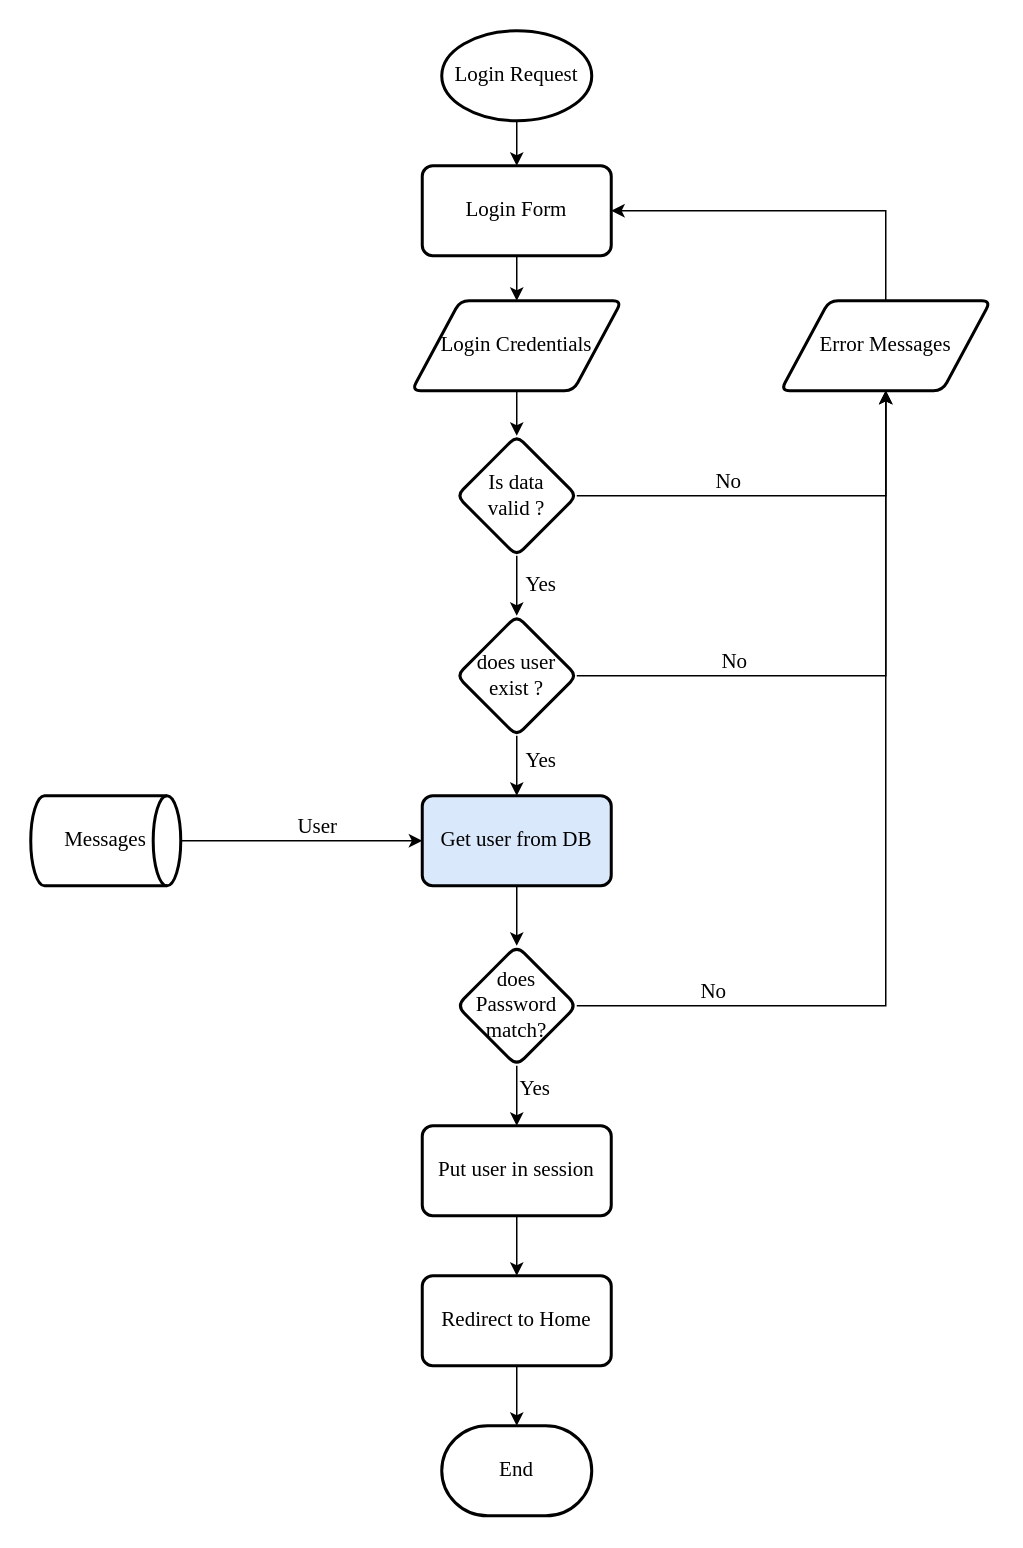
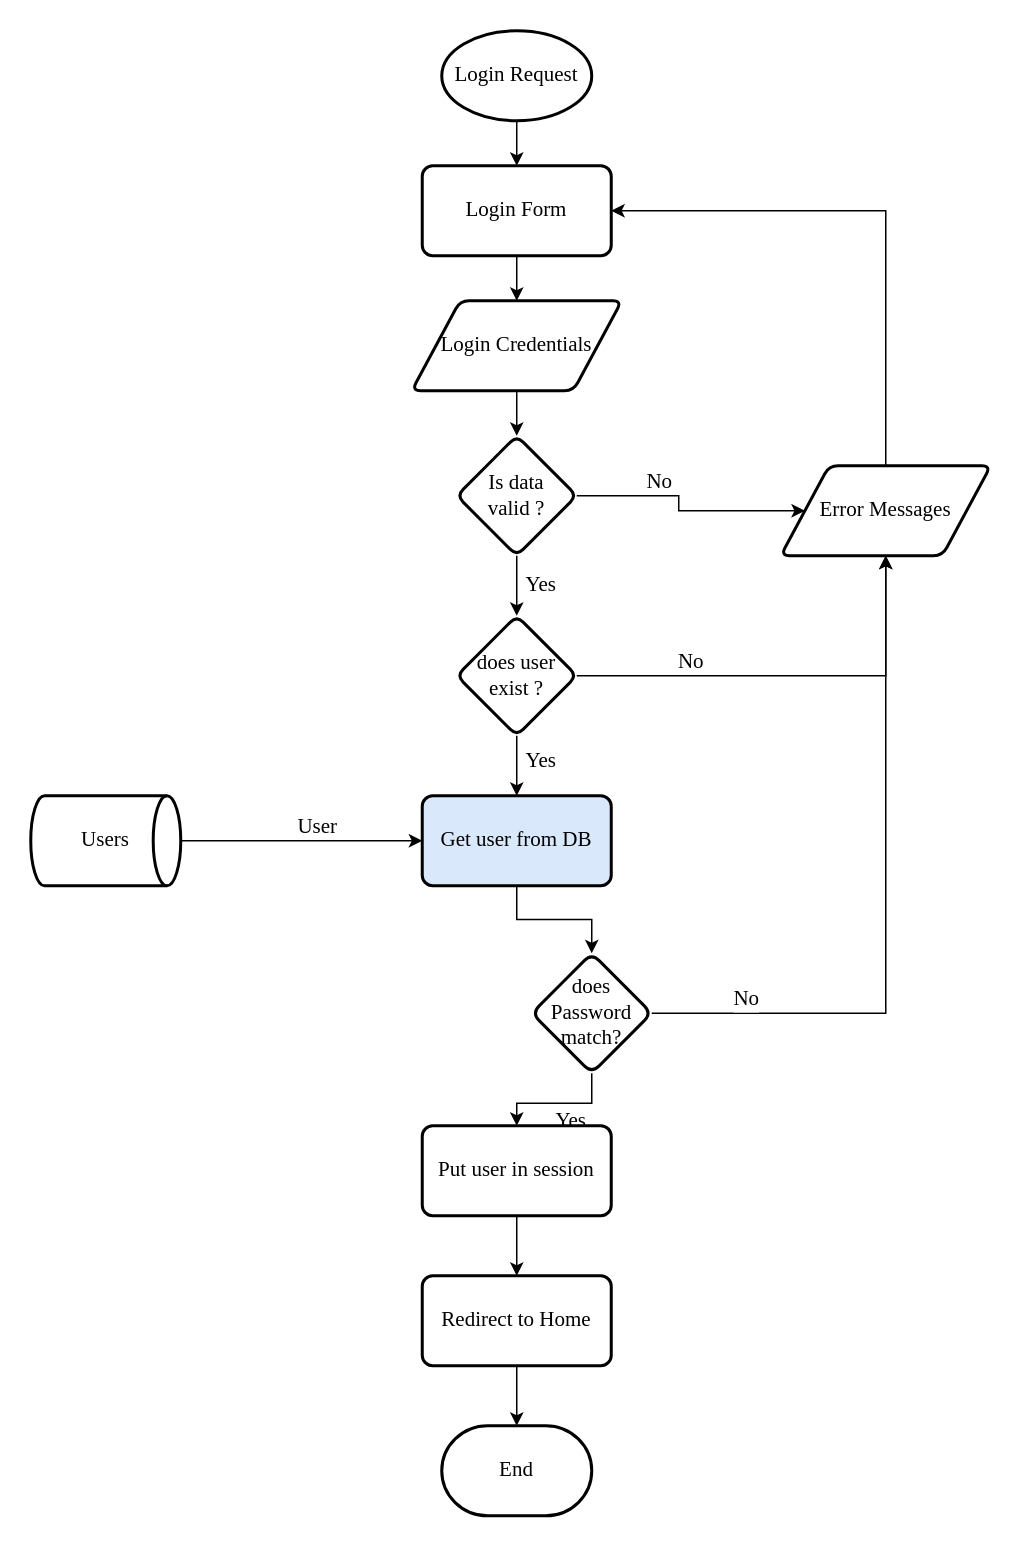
  <mxCell id="0" />
  <mxCell id="1" parent="0" />
  <mxCell id="2" value="" style="edgeStyle=orthogonalEdgeStyle;rounded=0;orthogonalLoop=1;jettySize=auto;html=1;fontFamily=Times New Roman;fontSize=14;" parent="1" source="3" target="11" edge="1"><mxGeometry relative="1" as="geometry"><mxPoint x="344" y="160" as="targetPoint" /></mxGeometry></mxCell>
  <mxCell id="3" value="Login Request" style="strokeWidth=2;html=1;shape=mxgraph.flowchart.start_1;whiteSpace=wrap;fontFamily=Times New Roman;fontSize=14;" parent="1" vertex="1"><mxGeometry x="294" y="20" width="100" height="60" as="geometry" /></mxCell>
  <mxCell id="4" style="edgeStyle=orthogonalEdgeStyle;rounded=0;orthogonalLoop=1;jettySize=auto;html=1;fontFamily=Times New Roman;fontSize=14;" parent="1" source="11" target="6" edge="1"><mxGeometry relative="1" as="geometry"><mxPoint x="344" y="170" as="sourcePoint" /></mxGeometry></mxCell>
  <mxCell id="5" value="" style="edgeStyle=orthogonalEdgeStyle;rounded=0;orthogonalLoop=1;jettySize=auto;html=1;fontFamily=Times New Roman;fontSize=14;" parent="1" source="6" target="10" edge="1"><mxGeometry relative="1" as="geometry" /></mxCell>
  <mxCell id="6" value="Login Credentials" style="shape=parallelogram;html=1;strokeWidth=2;perimeter=parallelogramPerimeter;whiteSpace=wrap;rounded=1;arcSize=12;size=0.23;fontFamily=Times New Roman;fontSize=14;" parent="1" vertex="1"><mxGeometry x="274" y="200" width="140" height="60" as="geometry" /></mxCell>
  <mxCell id="7" style="edgeStyle=orthogonalEdgeStyle;rounded=0;orthogonalLoop=1;jettySize=auto;html=1;fontFamily=Times New Roman;fontSize=14;" parent="1" source="10" target="13" edge="1"><mxGeometry relative="1" as="geometry" /></mxCell>
  <mxCell id="8" value="No" style="edgeLabel;html=1;align=center;verticalAlign=middle;resizable=0;points=[];fontSize=14;fontFamily=Times New Roman;" parent="7" connectable="0" vertex="1"><mxGeometry x="-0.195" y="3" relative="1" as="geometry"><mxPoint x="-11" y="-7" as="offset" /></mxGeometry></mxCell>
  <mxCell id="9" value="Yes" style="edgeStyle=orthogonalEdgeStyle;rounded=0;orthogonalLoop=1;jettySize=auto;html=1;fontFamily=Times New Roman;fontSize=14;" parent="1" source="10" target="17" edge="1"><mxGeometry y="16" relative="1" as="geometry"><mxPoint as="offset" /></mxGeometry></mxCell>
  <mxCell id="10" value="Is data&lt;br&gt;valid ?" style="rhombus;whiteSpace=wrap;html=1;fontSize=14;fontFamily=Times New Roman;strokeWidth=2;rounded=1;arcSize=12;" parent="1" vertex="1"><mxGeometry x="304" y="290" width="80" height="80" as="geometry" /></mxCell>
  <mxCell id="11" value="Login Form" style="rounded=1;whiteSpace=wrap;html=1;absoluteArcSize=1;arcSize=14;strokeWidth=2;fontFamily=Times New Roman;fontSize=14;" parent="1" vertex="1"><mxGeometry x="281" y="110" width="126" height="60" as="geometry" /></mxCell>
  <mxCell id="12" style="edgeStyle=orthogonalEdgeStyle;rounded=0;orthogonalLoop=1;jettySize=auto;html=1;fontFamily=Times New Roman;fontSize=14;" parent="1" source="13" target="11" edge="1"><mxGeometry relative="1" as="geometry"><Array as="points"><mxPoint x="590" y="140" /></Array></mxGeometry></mxCell>
- <mxCell id="13" value="Error Messages" style="shape=parallelogram;html=1;strokeWidth=2;perimeter=parallelogramPerimeter;whiteSpace=wrap;rounded=1;arcSize=12;size=0.23;fontFamily=Times New Roman;fontSize=14;" parent="1" vertex="1"><mxGeometry x="520" y="200" width="140" height="60" as="geometry" /></mxCell>
+ <mxCell id="13" value="Error Messages" style="shape=parallelogram;html=1;strokeWidth=2;perimeter=parallelogramPerimeter;whiteSpace=wrap;rounded=1;arcSize=12;size=0.23;fontFamily=Times New Roman;fontSize=14;" parent="1" vertex="1"><mxGeometry x="520" y="310" width="140" height="60" as="geometry" /></mxCell>
  <mxCell id="14" style="edgeStyle=orthogonalEdgeStyle;rounded=0;orthogonalLoop=1;jettySize=auto;html=1;fontFamily=Times New Roman;fontSize=14;" parent="1" source="17" target="13" edge="1"><mxGeometry relative="1" as="geometry" /></mxCell>
  <mxCell id="15" value="No" style="edgeLabel;html=1;align=center;verticalAlign=middle;resizable=0;points=[];fontSize=14;fontFamily=Times New Roman;" parent="14" connectable="0" vertex="1"><mxGeometry x="-0.474" y="2" relative="1" as="geometry"><mxPoint y="-8" as="offset" /></mxGeometry></mxCell>
  <mxCell id="16" value="Yes" style="edgeStyle=orthogonalEdgeStyle;rounded=0;orthogonalLoop=1;jettySize=auto;html=1;fontFamily=Times New Roman;fontSize=14;" parent="1" source="17" target="19" edge="1"><mxGeometry x="-0.143" y="16" relative="1" as="geometry"><mxPoint as="offset" /></mxGeometry></mxCell>
  <mxCell id="17" value="does user exist ?" style="rhombus;whiteSpace=wrap;html=1;fontSize=14;fontFamily=Times New Roman;strokeWidth=2;rounded=1;arcSize=12;" parent="1" vertex="1"><mxGeometry x="304" y="410" width="80" height="80" as="geometry" /></mxCell>
  <mxCell id="18" value="" style="edgeStyle=orthogonalEdgeStyle;rounded=0;orthogonalLoop=1;jettySize=auto;html=1;fontFamily=Times New Roman;fontSize=14;" parent="1" source="19" target="26" edge="1"><mxGeometry relative="1" as="geometry" /></mxCell>
  <mxCell id="19" value="Get user from DB" style="rounded=1;whiteSpace=wrap;html=1;absoluteArcSize=1;arcSize=14;strokeWidth=2;fontFamily=Times New Roman;fontSize=14;fillColor=#dae8fc;" parent="1" vertex="1"><mxGeometry x="281" y="530" width="126" height="60" as="geometry" /></mxCell>
  <mxCell id="20" style="edgeStyle=orthogonalEdgeStyle;rounded=0;orthogonalLoop=1;jettySize=auto;html=1;fontFamily=Times New Roman;fontSize=14;" parent="1" source="22" target="19" edge="1"><mxGeometry relative="1" as="geometry" /></mxCell>
  <mxCell id="21" value="User" style="edgeLabel;html=1;align=center;verticalAlign=middle;resizable=0;points=[];fontSize=14;fontFamily=Times New Roman;" parent="20" connectable="0" vertex="1"><mxGeometry x="0.307" y="-2" relative="1" as="geometry"><mxPoint x="-15" y="-12" as="offset" /></mxGeometry></mxCell>
- <mxCell id="22" value="Messages" style="strokeWidth=2;html=1;shape=mxgraph.flowchart.direct_data;whiteSpace=wrap;fontFamily=Times New Roman;fontSize=14;" parent="1" vertex="1"><mxGeometry x="20" y="530" width="100" height="60" as="geometry" /></mxCell>
+ <mxCell id="22" value="Users" style="strokeWidth=2;html=1;shape=mxgraph.flowchart.direct_data;whiteSpace=wrap;fontFamily=Times New Roman;fontSize=14;" parent="1" vertex="1"><mxGeometry x="20" y="530" width="100" height="60" as="geometry" /></mxCell>
  <mxCell id="23" style="edgeStyle=orthogonalEdgeStyle;rounded=0;orthogonalLoop=1;jettySize=auto;html=1;fontFamily=Times New Roman;fontSize=14;" parent="1" source="26" target="13" edge="1"><mxGeometry relative="1" as="geometry" /></mxCell>
  <mxCell id="24" value="No" style="edgeLabel;html=1;align=center;verticalAlign=middle;resizable=0;points=[];fontSize=14;fontFamily=Times New Roman;" parent="23" connectable="0" vertex="1"><mxGeometry x="-0.629" y="2" relative="1" as="geometry"><mxPoint x="-24" y="-8" as="offset" /></mxGeometry></mxCell>
  <mxCell id="25" value="Yes" style="edgeStyle=orthogonalEdgeStyle;rounded=0;orthogonalLoop=1;jettySize=auto;html=1;fontFamily=Times New Roman;fontSize=14;" parent="1" source="26" target="28" edge="1"><mxGeometry x="-0.2" y="12" relative="1" as="geometry"><mxPoint as="offset" /></mxGeometry></mxCell>
- <mxCell id="26" value="&lt;font style=&quot;font-size: 14px&quot;&gt;does Password match?&lt;/font&gt;" style="rhombus;whiteSpace=wrap;html=1;fontSize=14;fontFamily=Times New Roman;rounded=1;arcSize=14;strokeWidth=2;" parent="1" vertex="1"><mxGeometry x="304" y="630" width="80" height="80" as="geometry" /></mxCell>
+ <mxCell id="26" value="&lt;font style=&quot;font-size: 14px&quot;&gt;does Password match?&lt;/font&gt;" style="rhombus;whiteSpace=wrap;html=1;fontSize=14;fontFamily=Times New Roman;rounded=1;arcSize=14;strokeWidth=2;" parent="1" vertex="1"><mxGeometry x="354" y="635" width="80" height="80" as="geometry" /></mxCell>
  <mxCell id="27" value="" style="edgeStyle=orthogonalEdgeStyle;rounded=0;orthogonalLoop=1;jettySize=auto;html=1;fontFamily=Times New Roman;fontSize=14;" parent="1" source="28" target="30" edge="1"><mxGeometry relative="1" as="geometry" /></mxCell>
  <mxCell id="28" value="Put user in session" style="rounded=1;whiteSpace=wrap;html=1;absoluteArcSize=1;arcSize=14;strokeWidth=2;fontFamily=Times New Roman;fontSize=14;" parent="1" vertex="1"><mxGeometry x="281" y="750" width="126" height="60" as="geometry" /></mxCell>
  <mxCell id="29" style="edgeStyle=orthogonalEdgeStyle;rounded=0;orthogonalLoop=1;jettySize=auto;html=1;fontFamily=Times New Roman;fontSize=14;" parent="1" source="30" target="31" edge="1"><mxGeometry relative="1" as="geometry" /></mxCell>
  <mxCell id="30" value="Redirect to Home" style="rounded=1;whiteSpace=wrap;html=1;absoluteArcSize=1;arcSize=14;strokeWidth=2;fontFamily=Times New Roman;fontSize=14;" parent="1" vertex="1"><mxGeometry x="281" y="850" width="126" height="60" as="geometry" /></mxCell>
  <mxCell id="31" value="End" style="strokeWidth=2;html=1;shape=mxgraph.flowchart.terminator;whiteSpace=wrap;fontFamily=Times New Roman;fontSize=14;" parent="1" vertex="1"><mxGeometry x="294" y="950" width="100" height="60" as="geometry" /></mxCell>
